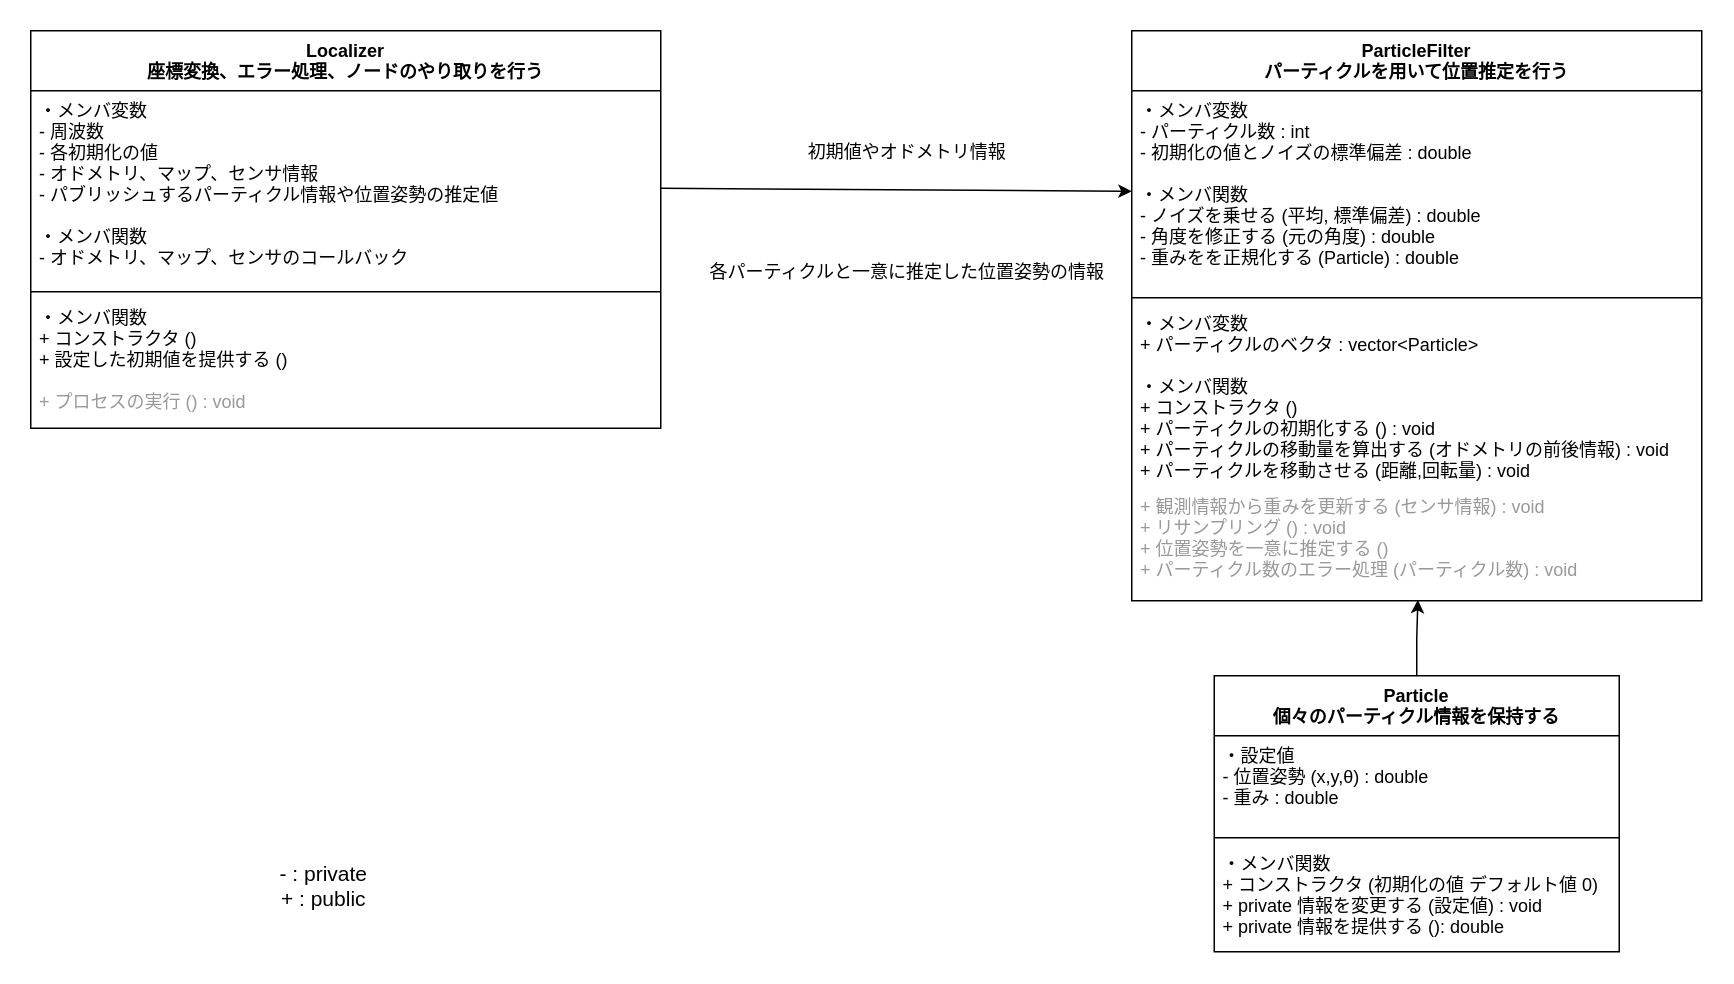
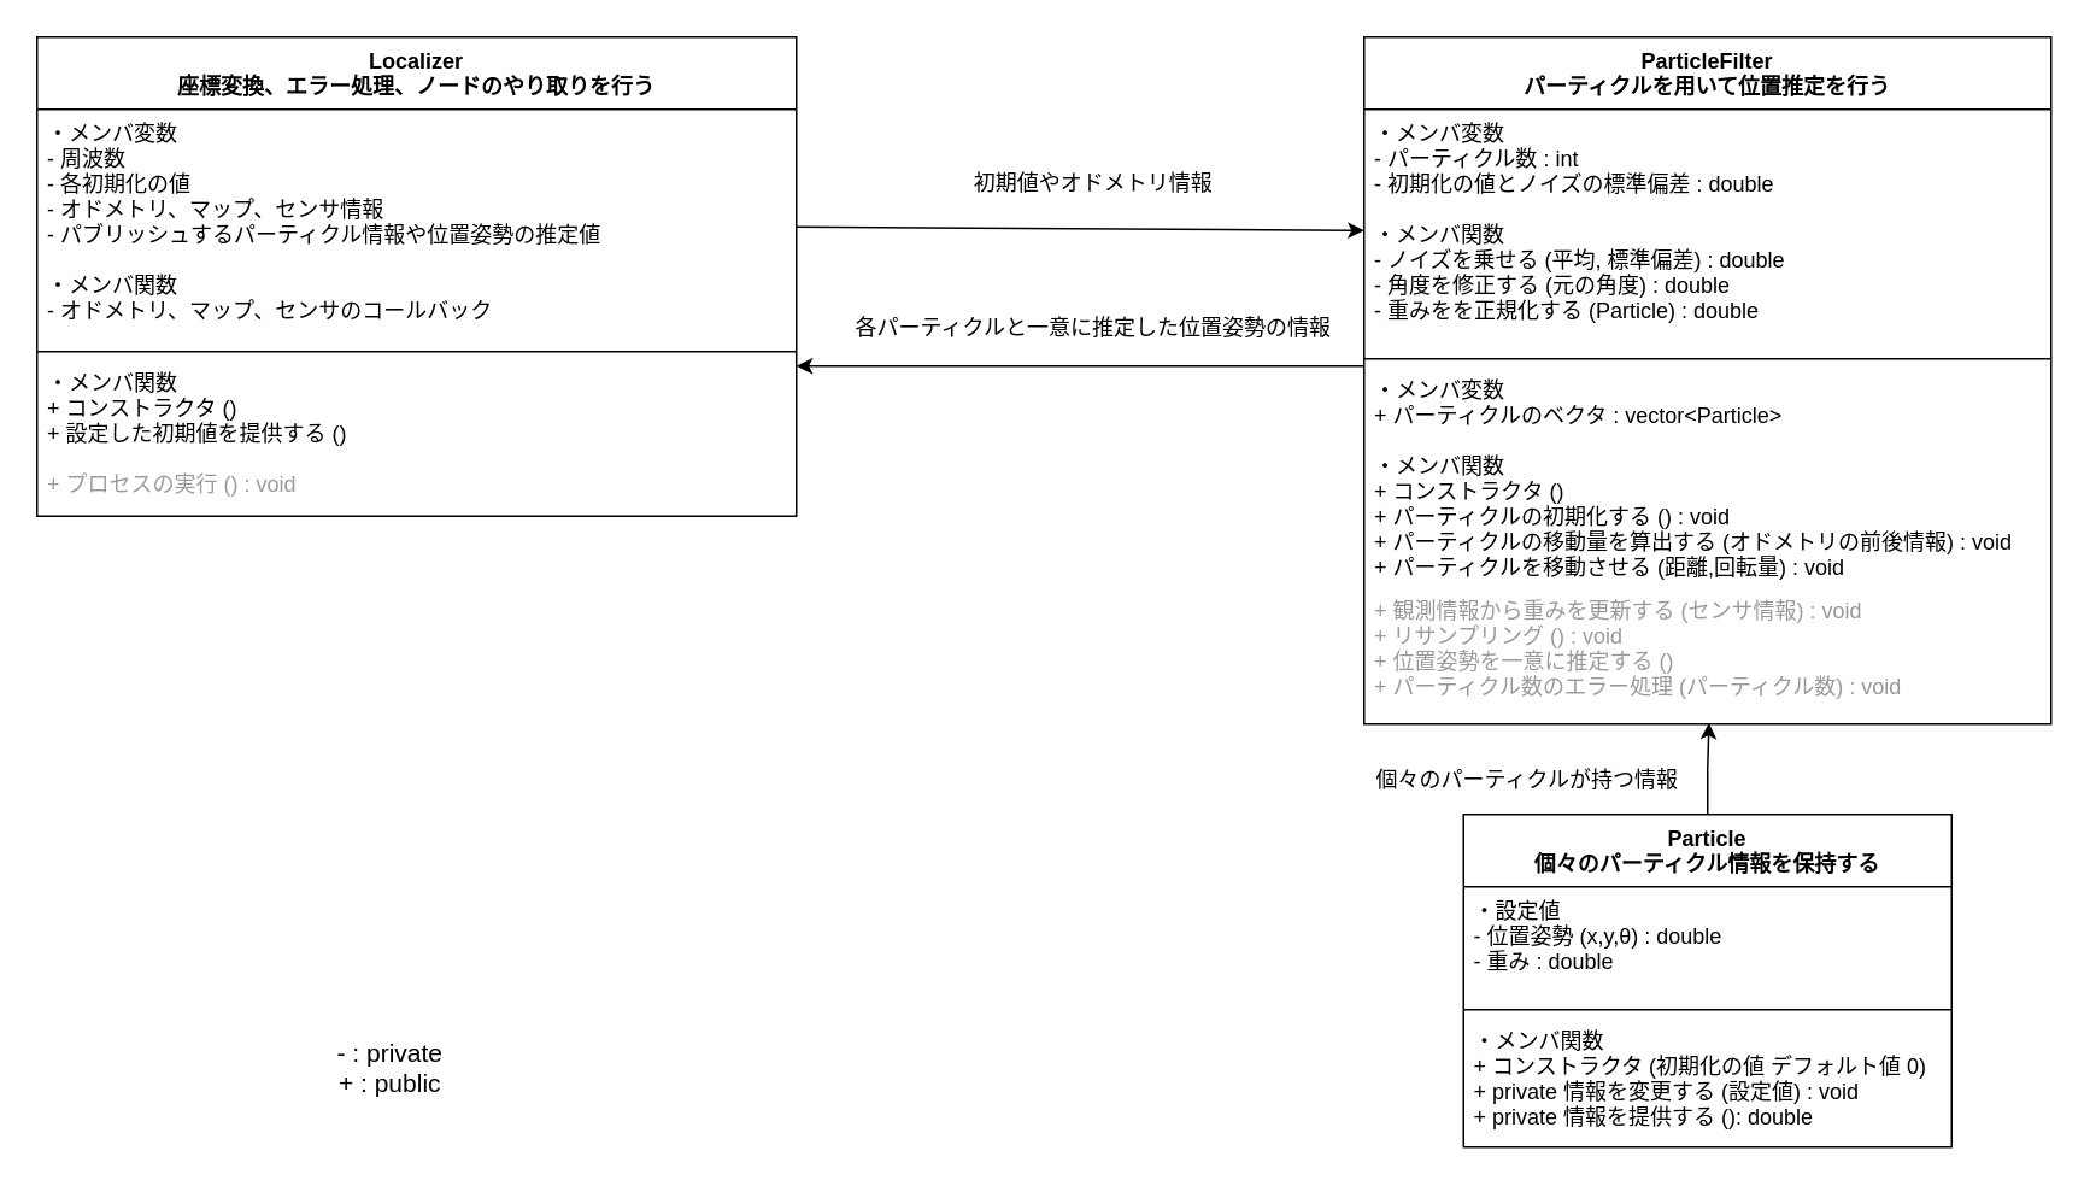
  <mxCell id="0" />
  <mxCell id="1" parent="0" />
  <mxCell id="2" value="Localizer&#10;座標変換、エラー処理、ノードのやり取りを行う" style="swimlane;fontStyle=1;align=center;verticalAlign=top;childLayout=stackLayout;horizontal=1;startSize=40;horizontalStack=0;resizeParent=1;resizeLast=0;collapsible=1;marginBottom=0;rounded=0;shadow=0;strokeWidth=1;" parent="1" vertex="1"><mxGeometry x="20" y="20" width="420" height="265" as="geometry"><mxRectangle x="230" y="140" width="160" height="26" as="alternateBounds" /></mxGeometry></mxCell>
  <mxCell id="3" value="・メンバ変数&#10;- 周波数&#10;- 各初期化の値&#10;- オドメトリ、マップ、センサ情報&#10;- パブリッシュするパーティクル情報や位置姿勢の推定値&#10;&#10;・メンバ関数&#10;- オドメトリ、マップ、センサのコールバック" style="text;align=left;verticalAlign=top;spacingLeft=4;spacingRight=4;overflow=hidden;rotatable=0;points=[[0,0.5],[1,0.5]];portConstraint=eastwest;" parent="2" vertex="1"><mxGeometry y="40" width="420" height="130" as="geometry" /></mxCell>
  <mxCell id="4" value="" style="line;html=1;strokeWidth=1;align=left;verticalAlign=middle;spacingTop=-1;spacingLeft=3;spacingRight=3;rotatable=0;labelPosition=right;points=[];portConstraint=eastwest;" parent="2" vertex="1"><mxGeometry y="170" width="420" height="8" as="geometry" /></mxCell>
  <mxCell id="5" value="・メンバ関数&#10;+ コンストラクタ () &#10;+ 設定した初期値を提供する ()" style="text;align=left;verticalAlign=top;spacingLeft=4;spacingRight=4;overflow=hidden;rotatable=0;points=[[0,0.5],[1,0.5]];portConstraint=eastwest;" parent="2" vertex="1"><mxGeometry y="178" width="420" height="56" as="geometry" /></mxCell>
  <mxCell id="6" value="+ プロセスの実行 () : void" style="text;align=left;verticalAlign=top;spacingLeft=4;spacingRight=4;overflow=hidden;rotatable=0;points=[[0,0.5],[1,0.5]];portConstraint=eastwest;fontStyle=0;fontColor=#999999;" vertex="1" parent="2"><mxGeometry y="234" width="420" height="30" as="geometry" /></mxCell>
  <mxCell id="7" style="edgeStyle=orthogonalEdgeStyle;rounded=0;orthogonalLoop=1;jettySize=auto;html=1;entryX=0.502;entryY=0.992;entryDx=0;entryDy=0;entryPerimeter=0;fontSize=12;fontColor=#000000;" edge="1" parent="1" source="8" target="17"><mxGeometry relative="1" as="geometry" /></mxCell>
  <mxCell id="8" value="Particle&#10;個々のパーティクル情報を保持する" style="swimlane;fontStyle=1;align=center;verticalAlign=top;childLayout=stackLayout;horizontal=1;startSize=40;horizontalStack=0;resizeParent=1;resizeLast=0;collapsible=1;marginBottom=0;rounded=0;shadow=0;strokeWidth=1;" vertex="1" parent="1"><mxGeometry x="809" y="450" width="270" height="184" as="geometry"><mxRectangle x="130" y="380" width="160" height="26" as="alternateBounds" /></mxGeometry></mxCell>
  <mxCell id="9" value="・設定値&#10;- 位置姿勢 (x,y,θ) : double &#10;- 重み : double" style="text;align=left;verticalAlign=top;spacingLeft=4;spacingRight=4;overflow=hidden;rotatable=0;points=[[0,0.5],[1,0.5]];portConstraint=eastwest;fontStyle=0" vertex="1" parent="8"><mxGeometry y="40" width="270" height="64" as="geometry" /></mxCell>
  <mxCell id="10" value="" style="line;html=1;strokeWidth=1;align=left;verticalAlign=middle;spacingTop=-1;spacingLeft=3;spacingRight=3;rotatable=0;labelPosition=right;points=[];portConstraint=eastwest;" vertex="1" parent="8"><mxGeometry y="104" width="270" height="8" as="geometry" /></mxCell>
  <mxCell id="11" value="・メンバ関数&#10;+ コンストラクタ (初期化の値 デフォルト値 0)&#10;+ private 情報を変更する (設定値) : void&#10;+ private 情報を提供する (): double" style="text;align=left;verticalAlign=top;spacingLeft=4;spacingRight=4;overflow=hidden;rotatable=0;points=[[0,0.5],[1,0.5]];portConstraint=eastwest;fontStyle=0" vertex="1" parent="8"><mxGeometry y="112" width="270" height="72" as="geometry" /></mxCell>
+ <mxCell id="12" style="edgeStyle=orthogonalEdgeStyle;rounded=0;orthogonalLoop=1;jettySize=auto;html=1;fontSize=14;fontColor=#000000;" edge="1" parent="1" source="13" target="5"><mxGeometry relative="1" as="geometry"><Array as="points"><mxPoint x="630" y="202" /><mxPoint x="630" y="202" /></Array></mxGeometry></mxCell>
  <mxCell id="13" value="ParticleFilter&#10;パーティクルを用いて位置推定を行う" style="swimlane;fontStyle=1;align=center;verticalAlign=top;childLayout=stackLayout;horizontal=1;startSize=40;horizontalStack=0;resizeParent=1;resizeLast=0;collapsible=1;marginBottom=0;rounded=0;shadow=0;strokeWidth=1;" vertex="1" parent="1"><mxGeometry x="754" y="20" width="380" height="380" as="geometry"><mxRectangle x="130" y="380" width="160" height="26" as="alternateBounds" /></mxGeometry></mxCell>
  <mxCell id="14" value="・メンバ変数&#10;- パーティクル数 : int&#10;- 初期化の値とノイズの標準偏差 : double&#10;&#10;・メンバ関数&#10;- ノイズを乗せる (平均, 標準偏差) : double&#10;- 角度を修正する (元の角度) : double&#10;- 重みをを正規化する (Particle) : double" style="text;align=left;verticalAlign=top;spacingLeft=4;spacingRight=4;overflow=hidden;rotatable=0;points=[[0,0.5],[1,0.5]];portConstraint=eastwest;" vertex="1" parent="13"><mxGeometry y="40" width="380" height="134" as="geometry" /></mxCell>
  <mxCell id="15" value="" style="line;html=1;strokeWidth=1;align=left;verticalAlign=middle;spacingTop=-1;spacingLeft=3;spacingRight=3;rotatable=0;labelPosition=right;points=[];portConstraint=eastwest;" vertex="1" parent="13"><mxGeometry y="174" width="380" height="8" as="geometry" /></mxCell>
  <mxCell id="16" value="・メンバ変数&#10;+ パーティクルのベクタ : vector&lt;Particle&gt;&#10;&#10;・メンバ関数&#10;+ コンストラクタ ()&#10;+ パーティクルの初期化する () : void&#10;+ パーティクルの移動量を算出する (オドメトリの前後情報) : void&#10;+ パーティクルを移動させる (距離,回転量) : void&#10;" style="text;align=left;verticalAlign=top;spacingLeft=4;spacingRight=4;overflow=hidden;rotatable=0;points=[[0,0.5],[1,0.5]];portConstraint=eastwest;fontStyle=0" vertex="1" parent="13"><mxGeometry y="182" width="380" height="122" as="geometry" /></mxCell>
  <mxCell id="17" value="+ 観測情報から重みを更新する (センサ情報) : void&#10;+ リサンプリング () : void&#10;+ 位置姿勢を一意に推定する ()&#10;+ パーティクル数のエラー処理 (パーティクル数) : void" style="text;align=left;verticalAlign=top;spacingLeft=4;spacingRight=4;overflow=hidden;rotatable=0;points=[[0,0.5],[1,0.5]];portConstraint=eastwest;fontStyle=0;fontColor=#999999;" vertex="1" parent="13"><mxGeometry y="304" width="380" height="76" as="geometry" /></mxCell>
  <mxCell id="18" value="&lt;font color=&quot;#000000&quot; style=&quot;font-size: 14px&quot;&gt;- : private&lt;br&gt;+ : public&lt;/font&gt;" style="text;html=1;align=center;verticalAlign=middle;resizable=0;points=[];autosize=1;strokeColor=none;fillColor=none;fontSize=11;fontColor=#999999;" vertex="1" parent="1"><mxGeometry x="180" y="570" width="70" height="40" as="geometry" /></mxCell>
  <mxCell id="19" value="&lt;font style=&quot;font-size: 12px&quot;&gt;各パーティクルと一意に推定した位置姿勢の情報&lt;/font&gt;" style="text;html=1;align=center;verticalAlign=middle;resizable=0;points=[];autosize=1;strokeColor=none;fillColor=none;fontSize=14;fontColor=#000000;" vertex="1" parent="1"><mxGeometry x="464" y="170" width="280" height="20" as="geometry" /></mxCell>
  <mxCell id="20" value="&lt;span style=&quot;font-size: 12px&quot;&gt;初期値やオドメトリ情報&lt;/span&gt;" style="text;html=1;align=center;verticalAlign=middle;resizable=0;points=[];autosize=1;strokeColor=none;fillColor=none;fontSize=14;fontColor=#000000;" vertex="1" parent="1"><mxGeometry x="529" y="90" width="150" height="20" as="geometry" /></mxCell>
  <mxCell id="21" value="" style="endArrow=classic;html=1;rounded=0;fontSize=12;fontColor=#000000;exitX=1;exitY=0.5;exitDx=0;exitDy=0;entryX=0;entryY=0.5;entryDx=0;entryDy=0;" edge="1" parent="1" source="3" target="14"><mxGeometry width="50" height="50" relative="1" as="geometry"><mxPoint x="570" y="140" as="sourcePoint" /><mxPoint x="620" y="90" as="targetPoint" /></mxGeometry></mxCell>
+ <mxCell id="22" value="&lt;span style=&quot;font-size: 12px&quot;&gt;個々のパーティクルが持つ情報&lt;/span&gt;" style="text;html=1;align=center;verticalAlign=middle;resizable=0;points=[];autosize=1;strokeColor=none;fillColor=none;fontSize=14;fontColor=#000000;" vertex="1" parent="1"><mxGeometry x="754" y="420" width="180" height="20" as="geometry" /></mxCell>
